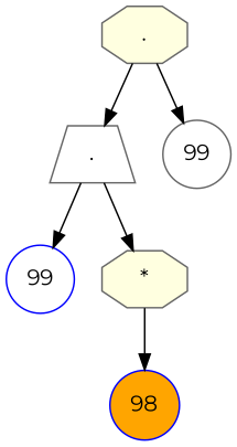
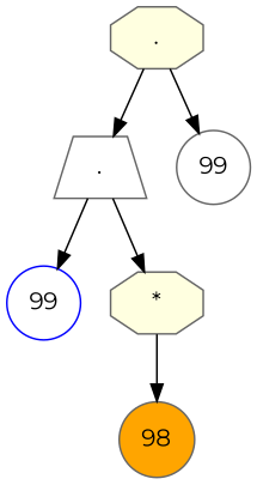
  digraph {
    fontname=Montserrat
    node [style=filled fillcolor=white color=gray40 shape=circle fontname=Montserrat]
    edge [fontname=Montserrat]
    n1 [label="." shape=trapezium]
    n2 [label=99 color=blue]
    n3 [label="*" fillcolor=lightyellow shape=octagon]
-   n4 [label=98 fillcolor=orange color=blue]
+   n4 [label=98 fillcolor=orange]
    n5 [label="." fillcolor=lightyellow shape=octagon]
    n6 [label=99]
    n1 -> n2
    n1 -> n3
    n3 -> n4
    n5 -> n1
    n5 -> n6
  }
